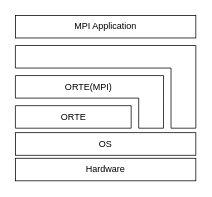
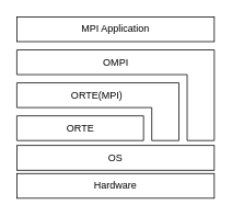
  <mxCell id="0" />
  <mxCell id="1" parent="0" />
  <mxCell id="2" value="MPI Application" style="rounded=0;whiteSpace=wrap;html=1;rotation=0;labelBackgroundColor=none;fillColor=none;" parent="1" vertex="1"><mxGeometry x="20" y="20" width="240" height="30" as="geometry" /></mxCell>
  <mxCell id="3" value="" style="endArrow=none;html=1;rounded=0;" parent="1" edge="1"><mxGeometry width="50" height="50" relative="1" as="geometry"><mxPoint x="20" y="60" as="sourcePoint" /><mxPoint x="260" y="60" as="targetPoint" /></mxGeometry></mxCell>
  <mxCell id="4" value="" style="endArrow=none;html=1;rounded=0;" parent="1" edge="1"><mxGeometry width="50" height="50" relative="1" as="geometry"><mxPoint x="20" y="90" as="sourcePoint" /><mxPoint x="20" y="60" as="targetPoint" /></mxGeometry></mxCell>
  <mxCell id="5" value="" style="endArrow=none;html=1;rounded=0;" parent="1" edge="1"><mxGeometry width="50" height="50" relative="1" as="geometry"><mxPoint x="260" y="170" as="sourcePoint" /><mxPoint x="260" y="60" as="targetPoint" /></mxGeometry></mxCell>
  <mxCell id="6" value="" style="endArrow=none;html=1;rounded=0;" parent="1" edge="1"><mxGeometry width="50" height="50" relative="1" as="geometry"><mxPoint x="20" y="90" as="sourcePoint" /><mxPoint x="227" y="90" as="targetPoint" /></mxGeometry></mxCell>
+ <mxCell id="7" value="OMPI" style="text;strokeColor=none;fillColor=none;html=1;fontSize=12;fontStyle=0;verticalAlign=middle;align=center;" parent="1" vertex="1"><mxGeometry x="90" y="56" width="100" height="40" as="geometry" /></mxCell>
  <mxCell id="8" value="" style="endArrow=none;html=1;rounded=0;" parent="1" edge="1"><mxGeometry width="50" height="50" relative="1" as="geometry"><mxPoint x="20" y="100" as="sourcePoint" /><mxPoint x="217" y="100" as="targetPoint" /></mxGeometry></mxCell>
  <mxCell id="9" value="" style="endArrow=none;html=1;rounded=0;" parent="1" edge="1"><mxGeometry width="50" height="50" relative="1" as="geometry"><mxPoint x="20" y="130" as="sourcePoint" /><mxPoint x="20" y="100" as="targetPoint" /></mxGeometry></mxCell>
  <mxCell id="10" value="" style="endArrow=none;html=1;rounded=0;" parent="1" edge="1"><mxGeometry width="50" height="50" relative="1" as="geometry"><mxPoint x="217" y="130" as="sourcePoint" /><mxPoint x="217" y="100" as="targetPoint" /></mxGeometry></mxCell>
  <mxCell id="11" value="ORTE(MPI)" style="text;strokeColor=none;fillColor=none;html=1;fontSize=12;fontStyle=0;verticalAlign=middle;align=center;" parent="1" vertex="1"><mxGeometry x="67" y="96" width="100" height="40" as="geometry" /></mxCell>
  <mxCell id="12" value="" style="endArrow=none;html=1;rounded=0;" parent="1" edge="1"><mxGeometry width="50" height="50" relative="1" as="geometry"><mxPoint x="20" y="130" as="sourcePoint" /><mxPoint x="184" y="130" as="targetPoint" /></mxGeometry></mxCell>
  <mxCell id="13" value="" style="endArrow=none;html=1;rounded=0;" parent="1" edge="1"><mxGeometry width="50" height="50" relative="1" as="geometry"><mxPoint x="20" y="140" as="sourcePoint" /><mxPoint x="174" y="140" as="targetPoint" /></mxGeometry></mxCell>
  <mxCell id="14" value="" style="endArrow=none;html=1;rounded=0;" parent="1" edge="1"><mxGeometry width="50" height="50" relative="1" as="geometry"><mxPoint x="20" y="170" as="sourcePoint" /><mxPoint x="20" y="140" as="targetPoint" /></mxGeometry></mxCell>
  <mxCell id="15" value="" style="endArrow=none;html=1;rounded=0;" parent="1" edge="1"><mxGeometry width="50" height="50" relative="1" as="geometry"><mxPoint x="174" y="170" as="sourcePoint" /><mxPoint x="174" y="140" as="targetPoint" /></mxGeometry></mxCell>
  <mxCell id="16" value="ORTE" style="text;strokeColor=none;fillColor=none;html=1;fontSize=12;fontStyle=0;verticalAlign=middle;align=center;" parent="1" vertex="1"><mxGeometry x="47" y="136" width="100" height="40" as="geometry" /></mxCell>
  <mxCell id="17" value="" style="endArrow=none;html=1;rounded=0;" parent="1" edge="1"><mxGeometry width="50" height="50" relative="1" as="geometry"><mxPoint x="20" y="170" as="sourcePoint" /><mxPoint x="174" y="170" as="targetPoint" /></mxGeometry></mxCell>
  <mxCell id="18" value="" style="endArrow=none;html=1;rounded=0;" parent="1" edge="1"><mxGeometry width="50" height="50" relative="1" as="geometry"><mxPoint x="184" y="170" as="sourcePoint" /><mxPoint x="184" y="130" as="targetPoint" /></mxGeometry></mxCell>
  <mxCell id="19" value="" style="endArrow=none;html=1;rounded=0;" parent="1" edge="1"><mxGeometry width="50" height="50" relative="1" as="geometry"><mxPoint x="217" y="170" as="sourcePoint" /><mxPoint x="217" y="130" as="targetPoint" /></mxGeometry></mxCell>
  <mxCell id="20" value="" style="endArrow=none;html=1;rounded=0;" parent="1" edge="1"><mxGeometry width="50" height="50" relative="1" as="geometry"><mxPoint x="184" y="170" as="sourcePoint" /><mxPoint x="217" y="170" as="targetPoint" /></mxGeometry></mxCell>
  <mxCell id="21" value="" style="endArrow=none;html=1;rounded=0;" parent="1" edge="1"><mxGeometry width="50" height="50" relative="1" as="geometry"><mxPoint x="227" y="170" as="sourcePoint" /><mxPoint x="227" y="90" as="targetPoint" /></mxGeometry></mxCell>
  <mxCell id="22" value="" style="endArrow=none;html=1;rounded=0;" parent="1" edge="1"><mxGeometry width="50" height="50" relative="1" as="geometry"><mxPoint x="227" y="170" as="sourcePoint" /><mxPoint x="260" y="170" as="targetPoint" /></mxGeometry></mxCell>
  <mxCell id="23" value="Hardware" style="rounded=0;whiteSpace=wrap;html=1;rotation=0;fillColor=none;" parent="1" vertex="1"><mxGeometry x="20" y="210" width="240" height="30" as="geometry" /></mxCell>
  <mxCell id="24" value="OS" style="rounded=0;whiteSpace=wrap;html=1;rotation=0;fillColor=none;" parent="1" vertex="1"><mxGeometry x="20" y="176" width="240" height="30" as="geometry" /></mxCell>
